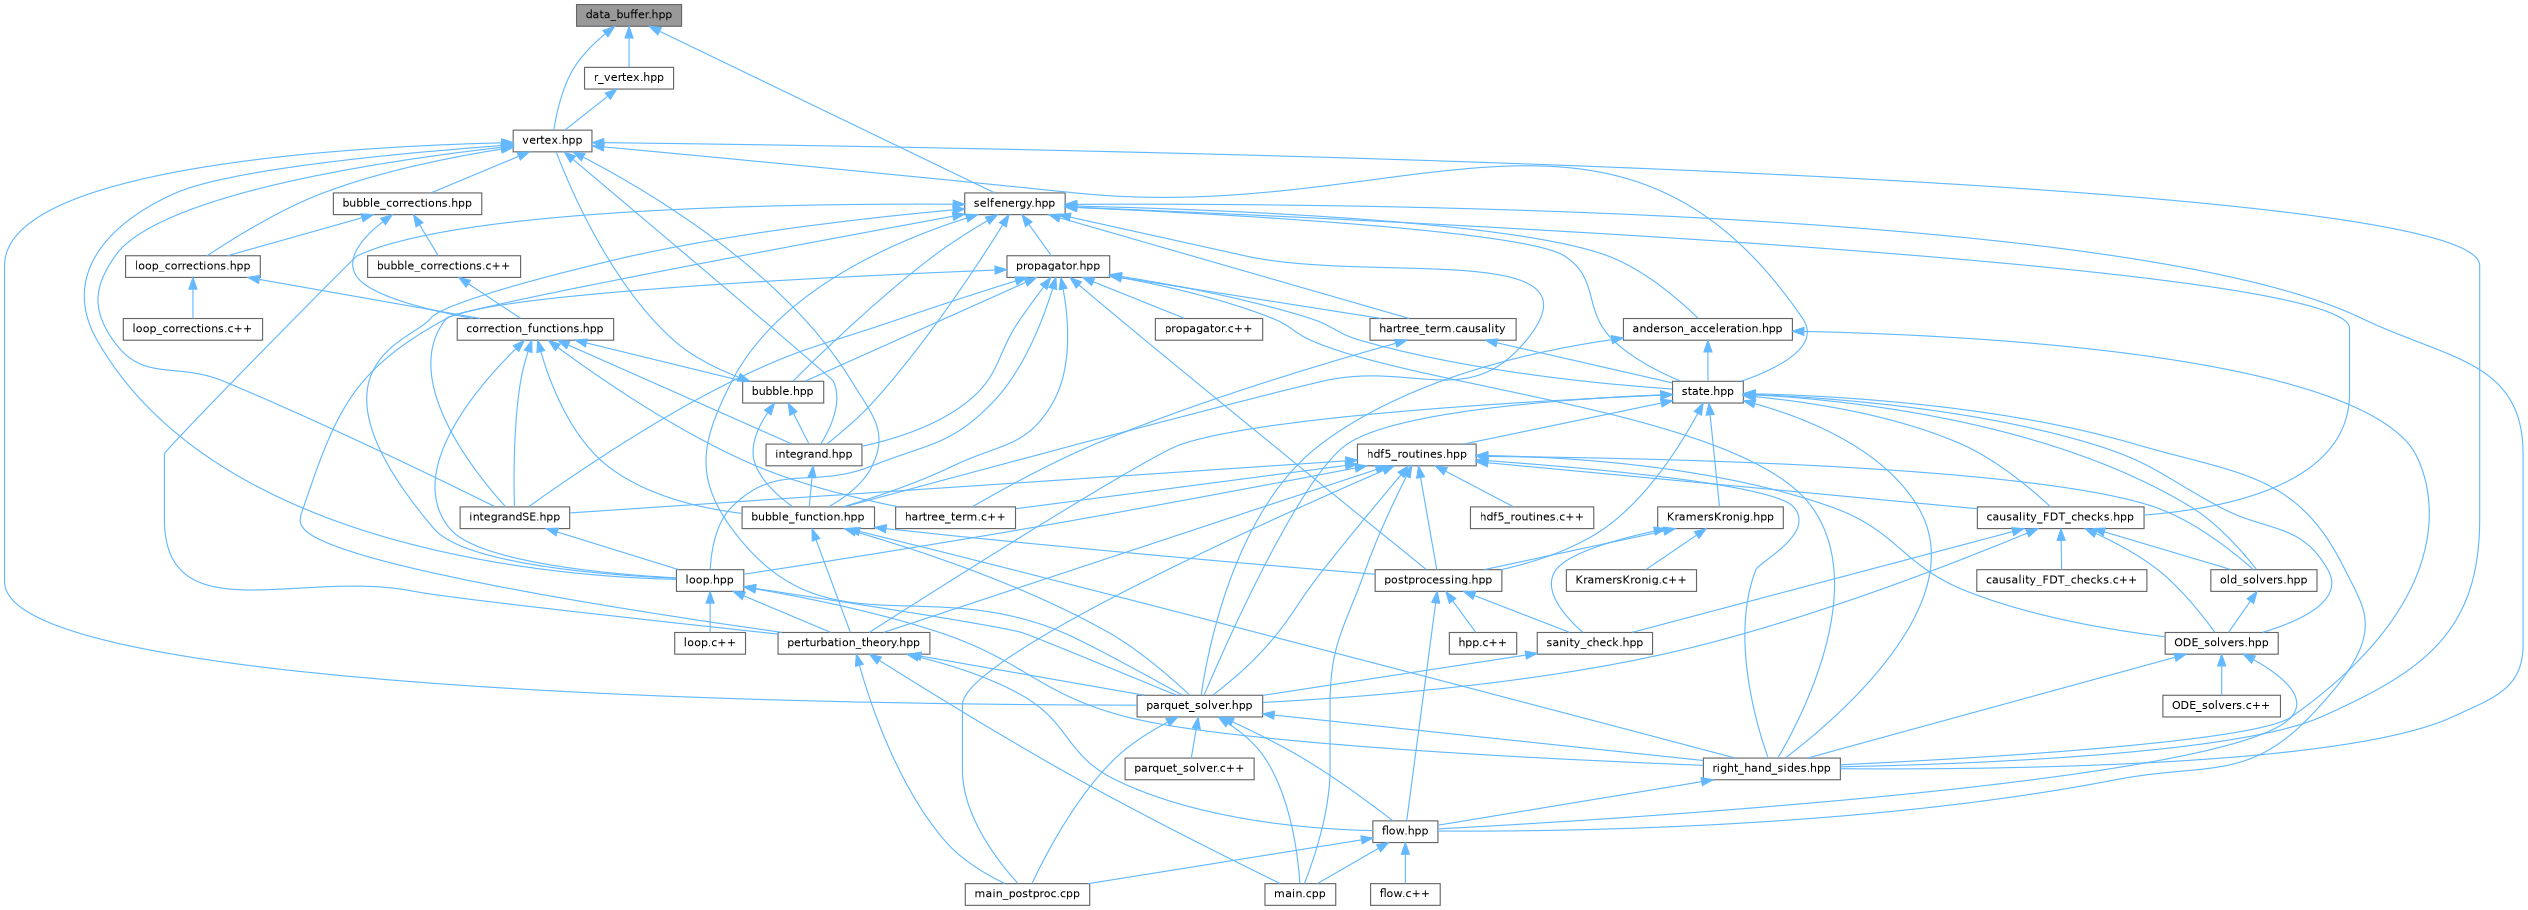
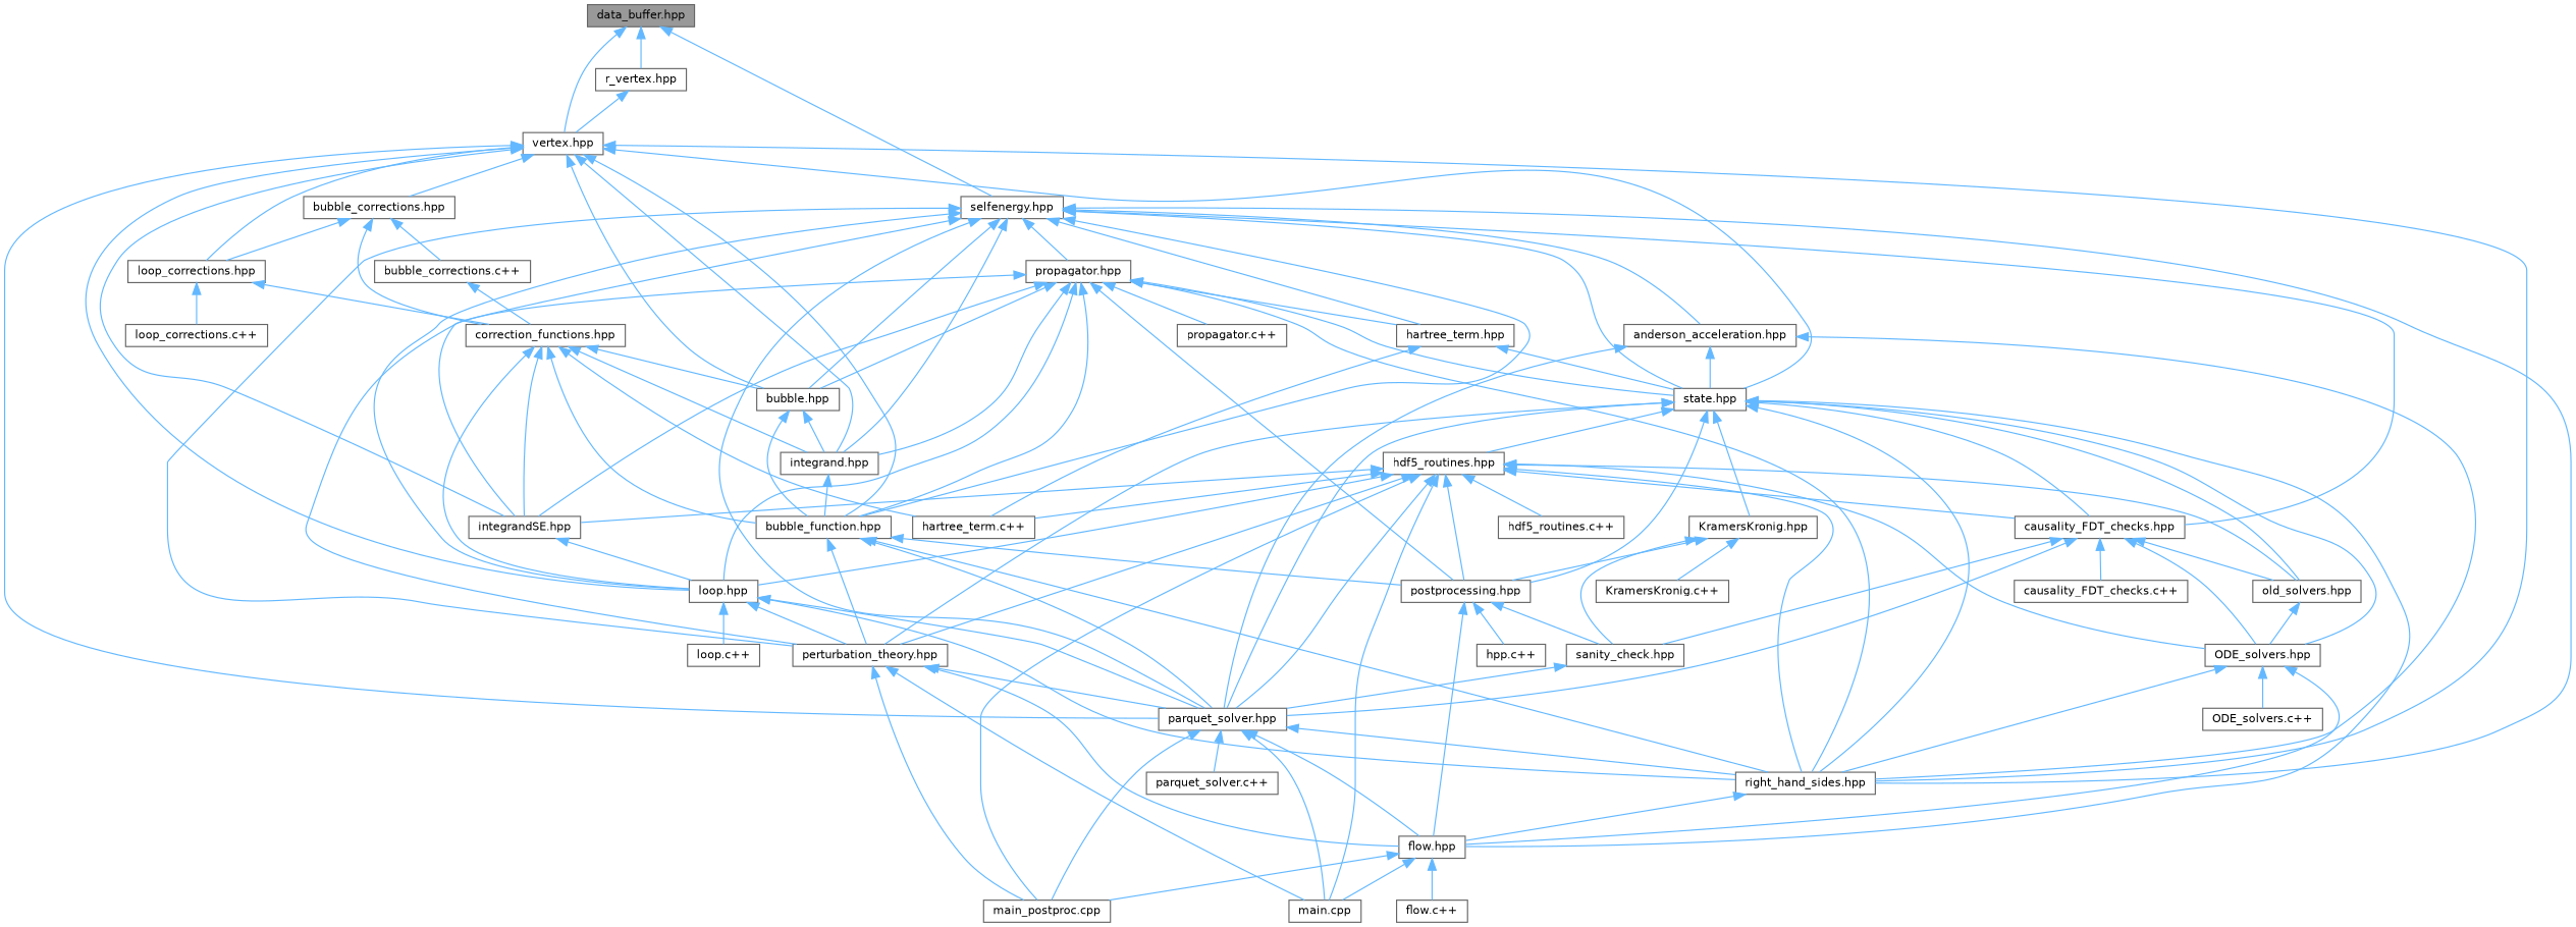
  digraph {
    node [color=grey40 fillcolor=white fontname=Helvetica fontsize=10 shape=box style=filled]
    edge [color=steelblue1 dir=back fontname=Helvetica fontsize=10 labelfontname=Helvetica labelfontsize=10 style=solid]
    n1 [color=gray40 fillcolor=grey60 fontcolor=black height=0.2 label="data_buffer.hpp" width=0.4]
    n2 [height=0.2 label="r_vertex.hpp" width=0.4]
    n3 [height=0.2 label="vertex.hpp" width=0.4]
    n4 [height=0.2 label="selfenergy.hpp" width=0.4]
    n5 [height=0.2 label="bubble.hpp" width=0.4]
    n6 [height=0.2 label="bubble_function.hpp" width=0.4]
    n7 [height=0.2 label="parquet_solver.hpp" width=0.4]
    n8 [height=0.2 label="right_hand_sides.hpp" width=0.4]
    n9 [height=0.2 label="integrand.hpp" width=0.4]
    n10 [height=0.2 label="bubble_corrections.hpp" width=0.4]
    n11 [height=0.2 label="integrandSE.hpp" width=0.4]
    n12 [height=0.2 label="loop.hpp" width=0.4]
    n13 [height=0.2 label="loop_corrections.hpp" width=0.4]
    n14 [height=0.2 label="state.hpp" width=0.4]
    n15 [height=0.2 label="perturbation_theory.hpp" width=0.4]
    n16 [height=0.2 label="anderson_acceleration.hpp" width=0.4]
    n17 [height=0.2 label="causality_FDT_checks.hpp" width=0.4]
-   n18 [height=0.2 label="hartree_term.causality" width=0.4]
+   n18 [height=0.2 label="hartree_term.hpp" width=0.4]
    n19 [height=0.2 label="propagator.hpp" width=0.4]
    n20 [height=0.2 label="postprocessing.hpp" width=0.4]
    n21 [height=0.2 label="flow.hpp" width=0.4]
    n22 [height=0.2 label="main.cpp" width=0.4]
    n23 [height=0.2 label="main_postproc.cpp" width=0.4]
    n24 [height=0.2 label="parquet_solver.c++" width=0.4]
    n25 [height=0.2 label="correction_functions.hpp" width=0.4]
    n26 [height=0.2 label="bubble_corrections.c++" width=0.4]
    n27 [height=0.2 label="hartree_term.c++" width=0.4]
    n28 [height=0.2 label="loop.c++" width=0.4]
    n29 [height=0.2 label="loop_corrections.c++" width=0.4]
    n30 [height=0.2 label="KramersKronig.hpp" width=0.4]
    n31 [height=0.2 label="ODE_solvers.hpp" width=0.4]
    n32 [height=0.2 label="old_solvers.hpp" width=0.4]
    n33 [height=0.2 label="hdf5_routines.hpp" width=0.4]
    n34 [height=0.2 label="hpp.c++" width=0.4]
    n35 [height=0.2 label="sanity_check.hpp" width=0.4]
    n36 [height=0.2 label="flow.c++" width=0.4]
    n37 [height=0.2 label="KramersKronig.c++" width=0.4]
    n38 [height=0.2 label="ODE_solvers.c++" width=0.4]
    n39 [height=0.2 label="causality_FDT_checks.c++" width=0.4]
    n40 [height=0.2 label="hdf5_routines.c++" width=0.4]
    n41 [height=0.2 label="propagator.c++" width=0.4]
    n1 -> n2
    n1 -> n3
    n1 -> n4
    n2 -> n3
-   n5 -> n3
+   n3 -> n5
    n3 -> n6
    n3 -> n7
    n3 -> n8
    n3 -> n9
    n3 -> n10
    n3 -> n11
    n3 -> n12
    n3 -> n13
    n3 -> n14
    n4 -> n5
    n4 -> n6
    n4 -> n7
    n4 -> n8
    n4 -> n9
    n4 -> n11
    n4 -> n12
    n4 -> n14
    n4 -> n15
    n4 -> n16
    n4 -> n17
    n4 -> n18
    n4 -> n19
    n5 -> n6
    n5 -> n9
    n6 -> n7
    n6 -> n8
    n6 -> n15
    n6 -> n20
    n7 -> n8
    n7 -> n21
    n7 -> n22
    n7 -> n23
    n7 -> n24
    n8 -> n21
    n9 -> n6
    n10 -> n13
    n10 -> n25
    n10 -> n26
    n11 -> n12
    n12 -> n7
    n12 -> n8
    n12 -> n15
    n12 -> n28
    n13 -> n25
    n13 -> n29
    n14 -> n7
    n14 -> n8
    n14 -> n15
    n14 -> n17
    n14 -> n20
    n14 -> n21
    n14 -> n30
    n14 -> n31
    n14 -> n32
    n14 -> n33
    n15 -> n7
    n15 -> n21
    n15 -> n22
    n15 -> n23
    n16 -> n7
    n16 -> n8
    n16 -> n14
    n17 -> n7
    n17 -> n31
    n17 -> n32
    n17 -> n35
    n17 -> n39
    n18 -> n14
    n18 -> n27
    n19 -> n5
    n19 -> n6
    n19 -> n8
    n19 -> n9
    n19 -> n11
    n19 -> n12
    n19 -> n14
    n19 -> n15
    n19 -> n18
    n19 -> n20
    n19 -> n41
    n20 -> n21
    n20 -> n34
    n20 -> n35
    n21 -> n22
    n21 -> n23
    n21 -> n36
    n25 -> n5
    n25 -> n6
    n25 -> n9
    n25 -> n11
    n25 -> n12
    n25 -> n27
    n26 -> n25
    n30 -> n20
    n30 -> n35
    n30 -> n37
    n31 -> n8
    n31 -> n21
    n31 -> n38
    n32 -> n31
    n33 -> n7
    n33 -> n8
    n33 -> n11
    n33 -> n12
    n33 -> n15
    n33 -> n17
    n33 -> n20
    n33 -> n22
    n33 -> n23
    n33 -> n27
    n33 -> n31
    n33 -> n32
    n33 -> n40
    n35 -> n7
  }
